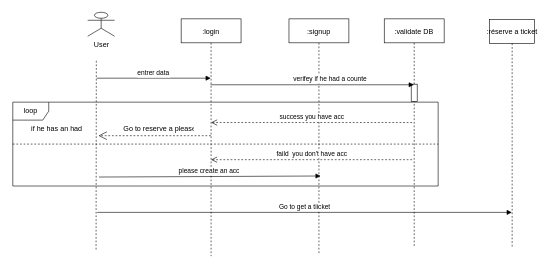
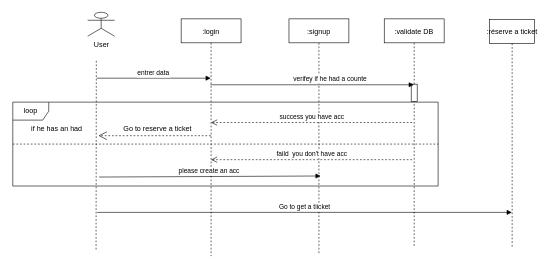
  <mxCell id="0" />
  <mxCell id="1" parent="0" />
  <mxCell id="2" value=":login" style="shape=umlLifeline;perimeter=lifelinePerimeter;container=1;collapsible=0;recursiveResize=0;rounded=0;shadow=0;strokeWidth=1;" parent="1" vertex="1"><mxGeometry x="301" y="31" width="100" height="396" as="geometry" /></mxCell>
  <mxCell id="3" value=":signup" style="shape=umlLifeline;perimeter=lifelinePerimeter;container=1;collapsible=0;recursiveResize=0;rounded=0;shadow=0;strokeWidth=1;" parent="1" vertex="1"><mxGeometry x="481" y="31" width="100" height="391" as="geometry" /></mxCell>
  <mxCell id="4" value="User" style="shape=umlActor;verticalLabelPosition=bottom;verticalAlign=top;html=1;outlineConnect=0;" vertex="1" parent="1"><mxGeometry x="145" y="20" width="45" height="40" as="geometry" /></mxCell>
  <mxCell id="5" value=":validate DB" style="shape=umlLifeline;perimeter=lifelinePerimeter;container=1;collapsible=0;recursiveResize=0;rounded=0;shadow=0;strokeWidth=1;" vertex="1" parent="1"><mxGeometry x="640" y="31" width="100" height="380" as="geometry" /></mxCell>
  <mxCell id="6" value="" style="html=1;points=[];perimeter=orthogonalPerimeter;" vertex="1" parent="5"><mxGeometry x="45" y="109" width="10" height="29" as="geometry" /></mxCell>
  <mxCell id="7" value="entrer data" style="verticalAlign=bottom;endArrow=block;shadow=0;strokeWidth=1;" edge="1" parent="1" target="2"><mxGeometry relative="1" as="geometry"><mxPoint x="160" y="130" as="sourcePoint" /><mxPoint x="310" y="130" as="targetPoint" /></mxGeometry></mxCell>
  <mxCell id="8" value=":réserve a ticket" style="shape=umlLifeline;perimeter=lifelinePerimeter;container=1;collapsible=0;recursiveResize=0;rounded=0;shadow=0;strokeWidth=1;" vertex="1" parent="1"><mxGeometry x="816" y="32" width="75" height="380" as="geometry" /></mxCell>
  <mxCell id="9" value="" style="endArrow=none;html=1;rounded=0;dashed=1;" edge="1" parent="1"><mxGeometry width="50" height="50" relative="1" as="geometry"><mxPoint x="159" y="416" as="sourcePoint" /><mxPoint x="159.44" y="100" as="targetPoint" /></mxGeometry></mxCell>
  <mxCell id="10" value="verifey if he had a counte" style="verticalAlign=bottom;endArrow=block;shadow=0;strokeWidth=1;" edge="1" parent="1" target="5"><mxGeometry x="0.178" y="1" relative="1" as="geometry"><mxPoint x="350" y="141" as="sourcePoint" /><mxPoint x="540.5" y="141" as="targetPoint" /><mxPoint as="offset" /></mxGeometry></mxCell>
  <mxCell id="11" value="loop" style="shape=umlFrame;whiteSpace=wrap;html=1;gradientColor=none;fillColor=default;swimlaneFillColor=none;" vertex="1" parent="1"><mxGeometry x="20" y="170" width="710" height="140" as="geometry" /></mxCell>
  <mxCell id="12" value="" style="line;strokeWidth=1;rotatable=0;dashed=1;labelPosition=right;align=left;verticalAlign=middle;spacingTop=0;spacingLeft=6;points=[];portConstraint=eastwest;" vertex="1" parent="1"><mxGeometry x="20" y="235" width="710" height="10" as="geometry" /></mxCell>
  <mxCell id="13" value="if he has an had" style="text;strokeColor=none;fillColor=none;align=left;verticalAlign=top;spacingLeft=4;spacingRight=4;overflow=hidden;rotatable=0;points=[[0,0.5],[1,0.5]];portConstraint=eastwest;dashed=1;" vertex="1" parent="1"><mxGeometry x="45" y="200" width="100" height="26" as="geometry" /></mxCell>
  <mxCell id="14" value="success you have acc" style="html=1;verticalAlign=bottom;endArrow=open;dashed=1;endSize=8;rounded=0;entryX=0.53;entryY=0.764;entryDx=0;entryDy=0;entryPerimeter=0;" edge="1" parent="1"><mxGeometry relative="1" as="geometry"><mxPoint x="686.5" y="204.036" as="sourcePoint" /><mxPoint x="351" y="204.036" as="targetPoint" /></mxGeometry></mxCell>
  <mxCell id="15" value="" style="endArrow=open;endFill=1;endSize=12;html=1;rounded=0;dashed=1;" edge="1" parent="1"><mxGeometry width="160" relative="1" as="geometry"><mxPoint x="350.5" y="226" as="sourcePoint" /><mxPoint x="163" y="226" as="targetPoint" /></mxGeometry></mxCell>
- <mxCell id="16" value="Go to reserve a please" style="text;strokeColor=none;fillColor=none;spacingLeft=4;spacingRight=4;overflow=hidden;rotatable=0;points=[[0,0.5],[1,0.5]];portConstraint=eastwest;fontSize=12;dashed=1;" vertex="1" parent="1"><mxGeometry x="199" y="201" width="127" height="30" as="geometry" /></mxCell>
+ <mxCell id="16" value="Go to reserve a ticket" style="text;strokeColor=none;fillColor=none;spacingLeft=4;spacingRight=4;overflow=hidden;rotatable=0;points=[[0,0.5],[1,0.5]];portConstraint=eastwest;fontSize=12;dashed=1;" vertex="1" parent="1"><mxGeometry x="199" y="201" width="127" height="30" as="geometry" /></mxCell>
  <mxCell id="17" value="faild&amp;nbsp; you don't have acc" style="html=1;verticalAlign=bottom;endArrow=open;dashed=1;endSize=8;rounded=0;entryX=0.53;entryY=0.764;entryDx=0;entryDy=0;entryPerimeter=0;" edge="1" parent="1"><mxGeometry relative="1" as="geometry"><mxPoint x="686.5" y="266.036" as="sourcePoint" /><mxPoint x="351" y="266.036" as="targetPoint" /></mxGeometry></mxCell>
  <mxCell id="18" value="please create an acc&amp;nbsp;" style="html=1;verticalAlign=bottom;endArrow=block;rounded=0;entryX=0.529;entryY=0.848;entryDx=0;entryDy=0;entryPerimeter=0;" edge="1" parent="1"><mxGeometry width="80" relative="1" as="geometry"><mxPoint x="164" y="295" as="sourcePoint" /><mxPoint x="533.9" y="293.272" as="targetPoint" /></mxGeometry></mxCell>
  <mxCell id="19" value="Go to get a tiicket" style="html=1;verticalAlign=bottom;endArrow=block;rounded=0;" edge="1" parent="1" target="8"><mxGeometry width="80" relative="1" as="geometry"><mxPoint x="161" y="354" as="sourcePoint" /><mxPoint x="689.5" y="354" as="targetPoint" /></mxGeometry></mxCell>
